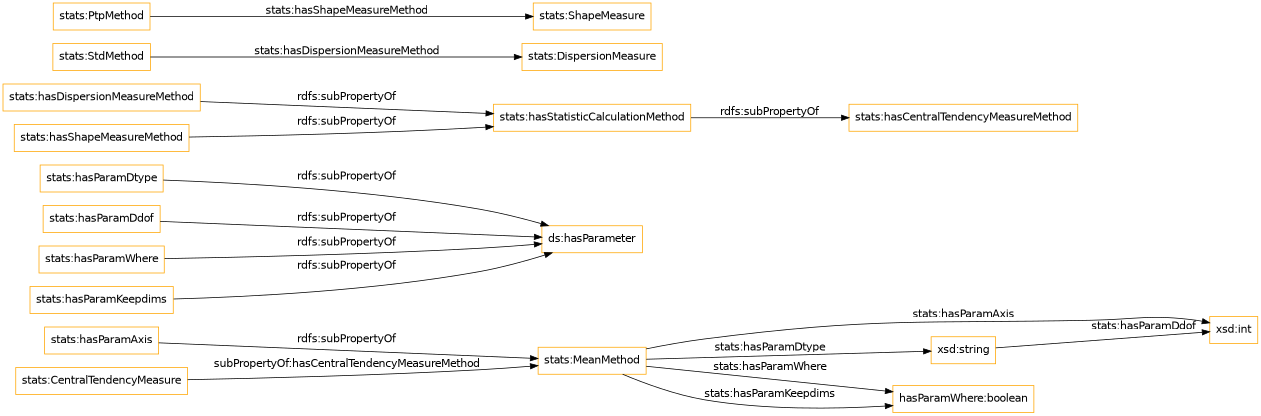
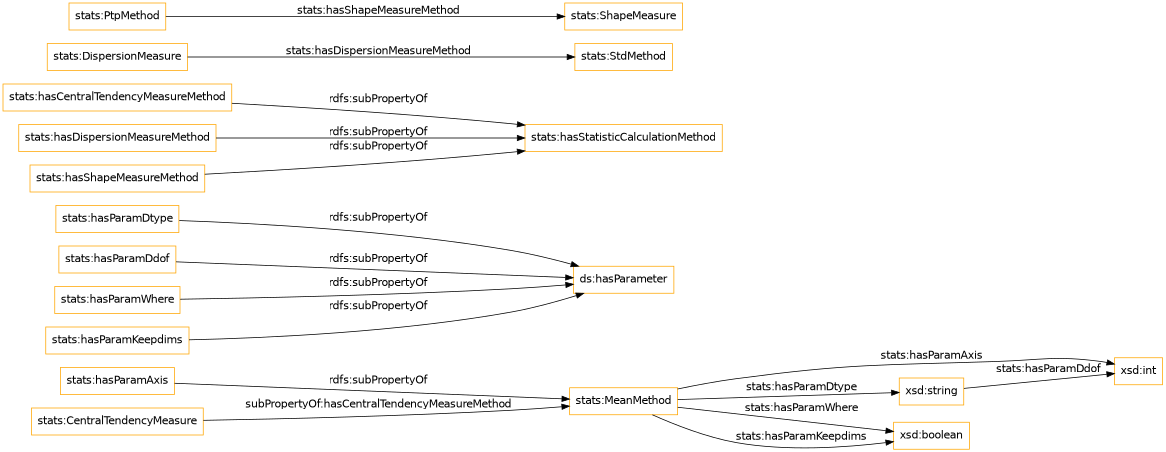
  digraph {
    fontname="DejaVu Sans"
    rankdir=LR
    node [color=orange fontname="DejaVu Sans" shape=rectangle]
    edge [fontname="DejaVu Sans"]
    "stats:MeanMethod"
    "xsd:int"
    "xsd:string"
-   "xsd:boolean" [label="hasParamWhere:boolean"]
+   "xsd:boolean"
    "stats:hasParamDtype"
    "ds:hasParameter"
    "stats:hasCentralTendencyMeasureMethod"
    "stats:hasStatisticCalculationMethod"
    "stats:hasDispersionMeasureMethod"
    "stats:hasParamDdof"
    "stats:hasParamWhere"
    "stats:hasParamAxis"
    "stats:hasShapeMeasureMethod"
    "stats:hasParamKeepdims"
    "stats:DispersionMeasure"
    "stats:StdMethod"
    "stats:PtpMethod"
    "stats:ShapeMeasure"
    "stats:CentralTendencyMeasure"
    "stats:MeanMethod" -> "xsd:int" [label="stats:hasParamAxis"]
    "stats:MeanMethod" -> "xsd:string" [label="stats:hasParamDtype"]
    "stats:MeanMethod" -> "xsd:boolean" [label="stats:hasParamWhere"]
    "stats:MeanMethod" -> "xsd:boolean" [label="stats:hasParamKeepdims"]
    "xsd:string" -> "xsd:int" [label="stats:hasParamDdof"]
    "stats:hasParamDtype" -> "ds:hasParameter" [label="rdfs:subPropertyOf"]
-   "stats:hasStatisticCalculationMethod" -> "stats:hasCentralTendencyMeasureMethod" [label="rdfs:subPropertyOf"]
+   "stats:hasCentralTendencyMeasureMethod" -> "stats:hasStatisticCalculationMethod" [label="rdfs:subPropertyOf"]
    "stats:hasDispersionMeasureMethod" -> "stats:hasStatisticCalculationMethod" [label="rdfs:subPropertyOf"]
    "stats:hasParamDdof" -> "ds:hasParameter" [label="rdfs:subPropertyOf"]
    "stats:hasParamWhere" -> "ds:hasParameter" [label="rdfs:subPropertyOf"]
    "stats:hasParamAxis" -> "stats:MeanMethod" [label="rdfs:subPropertyOf"]
    "stats:hasShapeMeasureMethod" -> "stats:hasStatisticCalculationMethod" [label="rdfs:subPropertyOf"]
    "stats:hasParamKeepdims" -> "ds:hasParameter" [label="rdfs:subPropertyOf"]
-   "stats:StdMethod" -> "stats:DispersionMeasure" [label="stats:hasDispersionMeasureMethod"]
+   "stats:DispersionMeasure" -> "stats:StdMethod" [label="stats:hasDispersionMeasureMethod"]
    "stats:PtpMethod" -> "stats:ShapeMeasure" [label="stats:hasShapeMeasureMethod"]
    "stats:CentralTendencyMeasure" -> "stats:MeanMethod" [label="subPropertyOf:hasCentralTendencyMeasureMethod"]
  }
